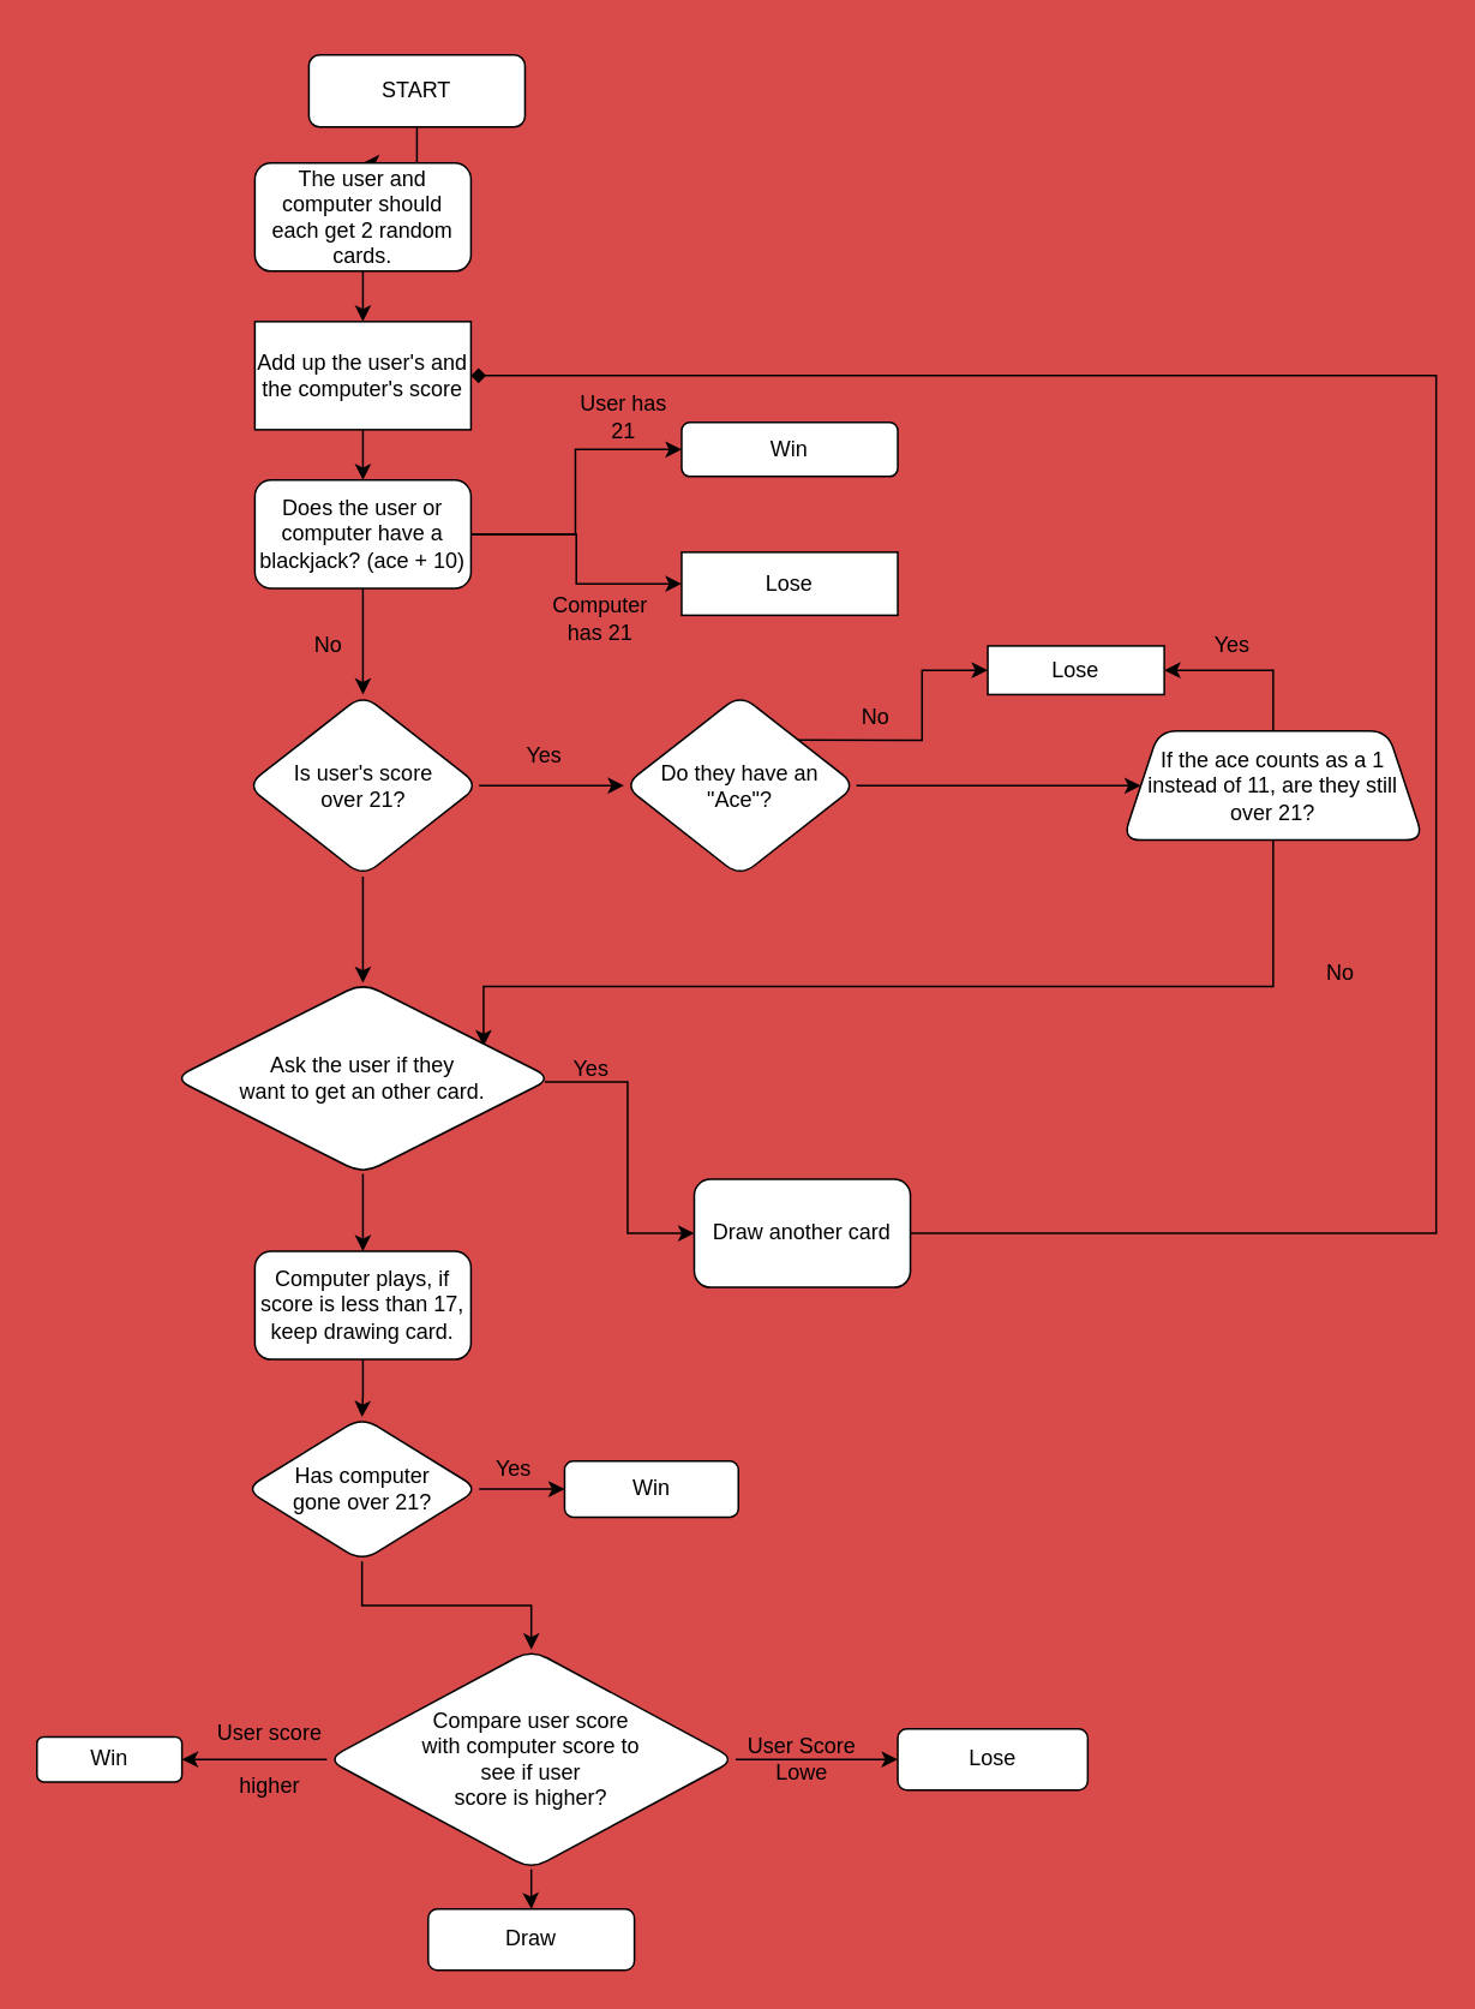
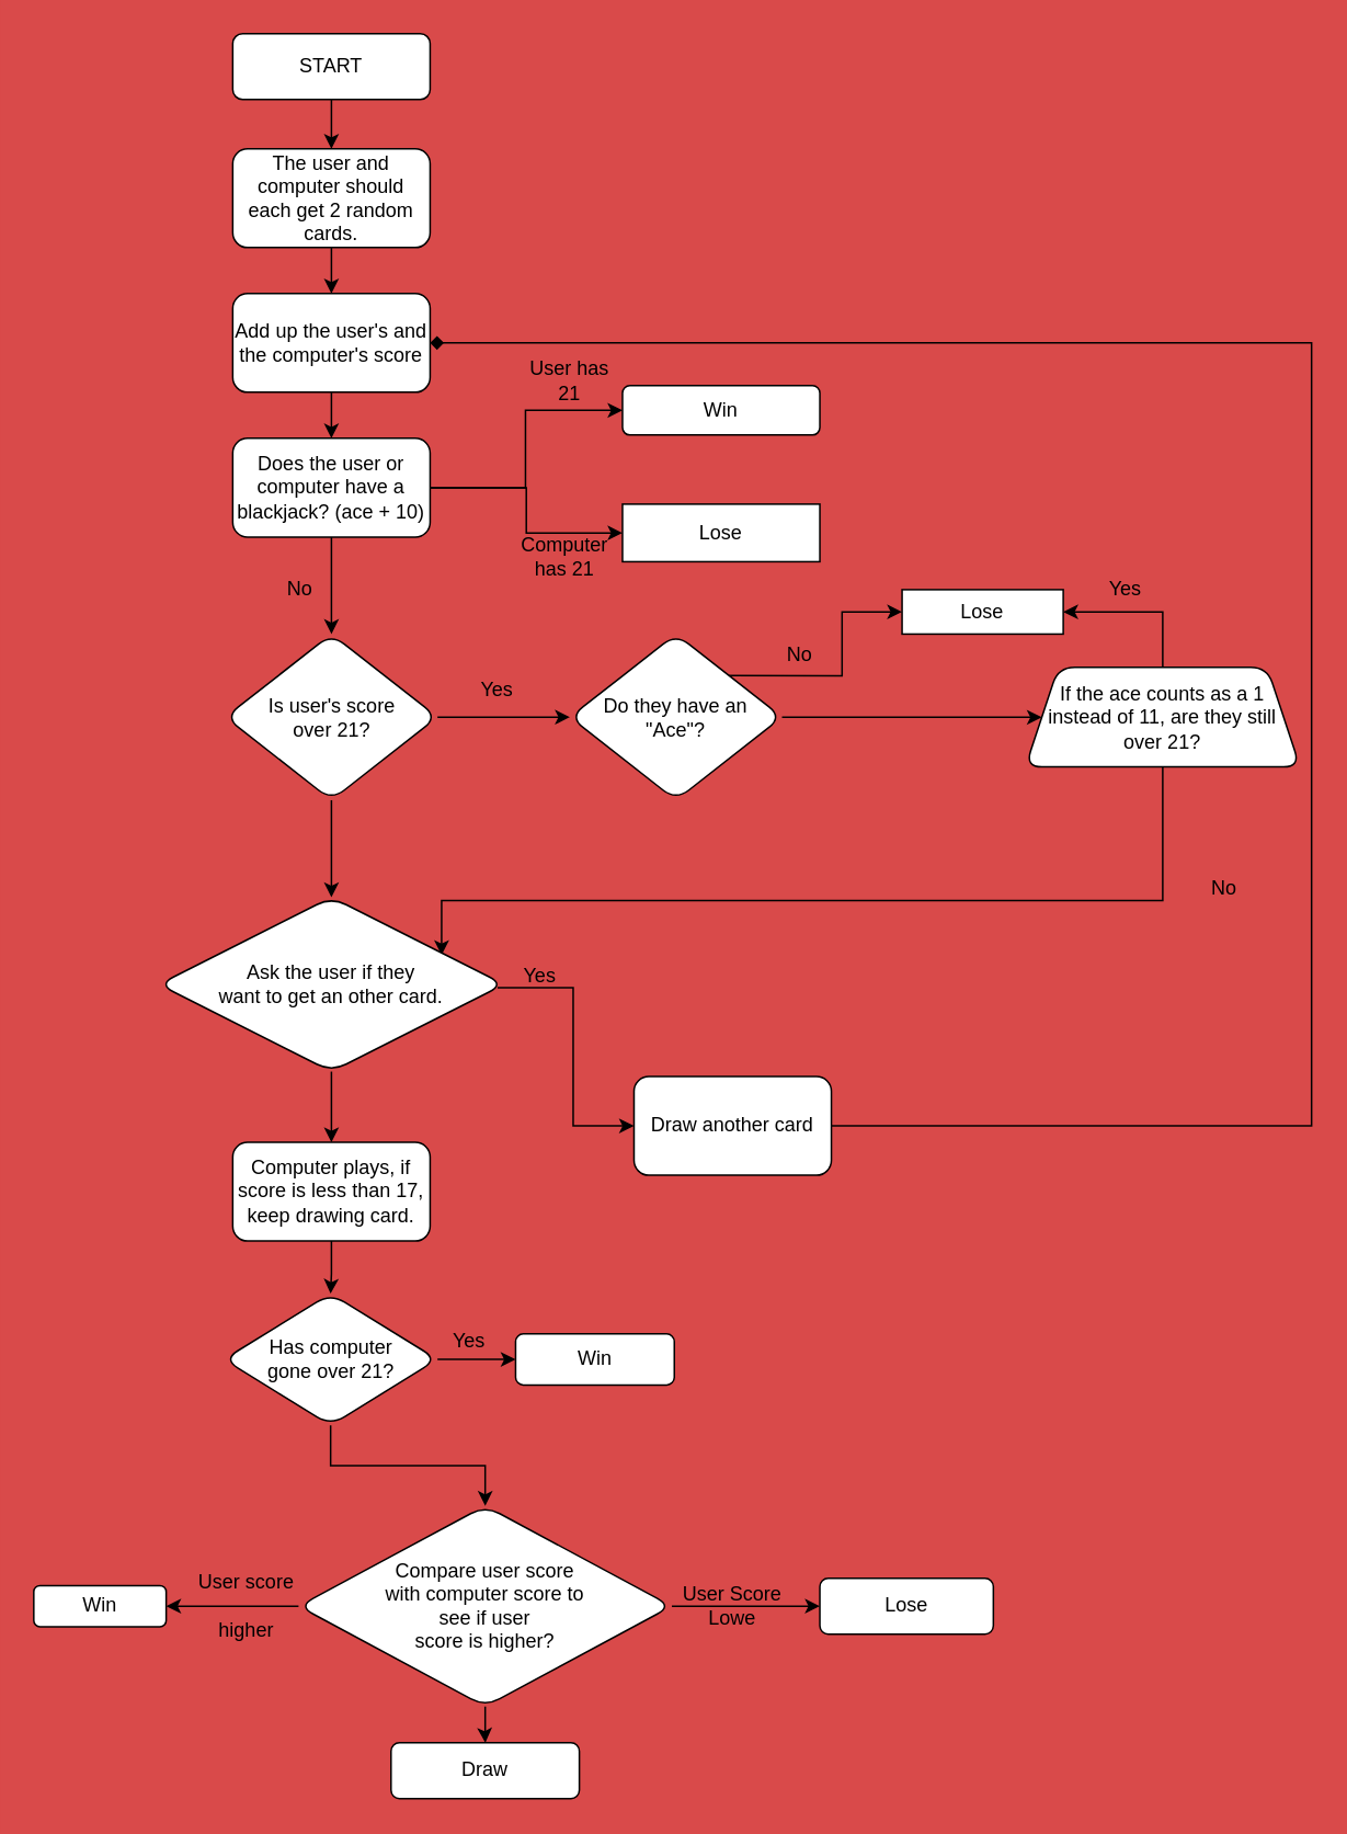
  <mxCell id="0" />
  <mxCell id="1" parent="0" />
  <mxCell id="2" value="" style="edgeStyle=orthogonalEdgeStyle;rounded=0;orthogonalLoop=1;jettySize=auto;html=1;" edge="1" parent="1" source="3" target="5"><mxGeometry relative="1" as="geometry" /></mxCell>
- <mxCell id="3" value="START" style="rounded=1;whiteSpace=wrap;html=1;fontSize=12;glass=0;strokeWidth=1;shadow=0;" parent="1" vertex="1"><mxGeometry x="171" y="30" width="120" height="40" as="geometry" /></mxCell>
+ <mxCell id="3" value="START" style="rounded=1;whiteSpace=wrap;html=1;fontSize=12;glass=0;strokeWidth=1;shadow=0;" parent="1" vertex="1"><mxGeometry x="141" y="20" width="120" height="40" as="geometry" /></mxCell>
  <mxCell id="4" value="" style="edgeStyle=orthogonalEdgeStyle;rounded=0;orthogonalLoop=1;jettySize=auto;html=1;" edge="1" parent="1" source="5" target="7"><mxGeometry relative="1" as="geometry" /></mxCell>
  <mxCell id="5" value="The user and computer should each get 2 random cards." style="rounded=1;whiteSpace=wrap;html=1;glass=0;strokeWidth=1;shadow=0;" vertex="1" parent="1"><mxGeometry x="141" y="90" width="120" height="60" as="geometry" /></mxCell>
  <mxCell id="6" value="" style="edgeStyle=orthogonalEdgeStyle;rounded=0;orthogonalLoop=1;jettySize=auto;html=1;" edge="1" parent="1" source="7" target="11"><mxGeometry relative="1" as="geometry" /></mxCell>
- <mxCell id="7" value="Add up the user's and the computer's score" style="whiteSpace=wrap;html=1;glass=0;strokeWidth=1;shadow=0;rounded=0;" vertex="1" parent="1"><mxGeometry x="141" y="178" width="120" height="60" as="geometry" /></mxCell>
+ <mxCell id="7" value="Add up the user's and the computer's score" style="rounded=1;whiteSpace=wrap;html=1;glass=0;strokeWidth=1;shadow=0;" vertex="1" parent="1"><mxGeometry x="141" y="178" width="120" height="60" as="geometry" /></mxCell>
  <mxCell id="8" value="" style="edgeStyle=orthogonalEdgeStyle;rounded=0;orthogonalLoop=1;jettySize=auto;html=1;" edge="1" parent="1" source="11" target="12"><mxGeometry relative="1" as="geometry"><Array as="points"><mxPoint x="319" y="296" /><mxPoint x="319" y="249" /></Array></mxGeometry></mxCell>
  <mxCell id="9" style="edgeStyle=orthogonalEdgeStyle;rounded=0;orthogonalLoop=1;jettySize=auto;html=1;" edge="1" parent="1" source="11" target="13"><mxGeometry relative="1" as="geometry" /></mxCell>
  <mxCell id="10" value="" style="edgeStyle=orthogonalEdgeStyle;rounded=0;orthogonalLoop=1;jettySize=auto;html=1;" edge="1" parent="1" source="11" target="18"><mxGeometry relative="1" as="geometry" /></mxCell>
  <mxCell id="11" value="Does the user or computer have a blackjack? (ace + 10)" style="rounded=1;whiteSpace=wrap;html=1;glass=0;strokeWidth=1;shadow=0;" vertex="1" parent="1"><mxGeometry x="141" y="266" width="120" height="60" as="geometry" /></mxCell>
  <mxCell id="12" value="Win" style="rounded=1;whiteSpace=wrap;html=1;glass=0;strokeWidth=1;shadow=0;" vertex="1" parent="1"><mxGeometry x="378" y="234" width="120" height="30" as="geometry" /></mxCell>
  <mxCell id="13" value="Lose" style="rounded=0;whiteSpace=wrap;html=1;" vertex="1" parent="1"><mxGeometry x="378" y="306" width="120" height="35" as="geometry" /></mxCell>
  <mxCell id="14" value="User has 21" style="text;html=1;strokeColor=none;fillColor=none;align=center;verticalAlign=middle;whiteSpace=wrap;rounded=0;" vertex="1" parent="1"><mxGeometry x="316" y="216" width="60" height="30" as="geometry" /></mxCell>
- <mxCell id="15" value="Computer has 21" style="text;html=1;strokeColor=none;fillColor=none;align=center;verticalAlign=middle;whiteSpace=wrap;rounded=0;" vertex="1" parent="1"><mxGeometry x="303" y="328" width="60" height="30" as="geometry" /></mxCell>
+ <mxCell id="15" value="Computer has 21" style="text;html=1;strokeColor=none;fillColor=none;align=center;verticalAlign=middle;whiteSpace=wrap;rounded=0;" vertex="1" parent="1"><mxGeometry x="313" y="323" width="60" height="30" as="geometry" /></mxCell>
  <mxCell id="16" value="" style="edgeStyle=orthogonalEdgeStyle;rounded=0;orthogonalLoop=1;jettySize=auto;html=1;" edge="1" parent="1" source="18" target="21"><mxGeometry relative="1" as="geometry" /></mxCell>
  <mxCell id="17" value="" style="edgeStyle=orthogonalEdgeStyle;rounded=0;orthogonalLoop=1;jettySize=auto;html=1;" edge="1" parent="1" source="18" target="32"><mxGeometry relative="1" as="geometry" /></mxCell>
  <mxCell id="18" value="Is user's score &lt;br&gt;over 21?" style="rhombus;whiteSpace=wrap;html=1;rounded=1;glass=0;strokeWidth=1;shadow=0;" vertex="1" parent="1"><mxGeometry x="136.5" y="385" width="129" height="101" as="geometry" /></mxCell>
  <mxCell id="19" value="" style="edgeStyle=orthogonalEdgeStyle;rounded=0;orthogonalLoop=1;jettySize=auto;html=1;" edge="1" parent="1" source="21" target="26"><mxGeometry relative="1" as="geometry" /></mxCell>
  <mxCell id="20" style="edgeStyle=orthogonalEdgeStyle;rounded=0;orthogonalLoop=1;jettySize=auto;html=1;exitX=1;exitY=0;exitDx=0;exitDy=0;" edge="1" parent="1" source="21" target="27"><mxGeometry relative="1" as="geometry" /></mxCell>
  <mxCell id="21" value="Do they have an &lt;br&gt;&quot;Ace&quot;?" style="rhombus;whiteSpace=wrap;html=1;rounded=1;glass=0;strokeWidth=1;shadow=0;" vertex="1" parent="1"><mxGeometry x="346" y="385" width="129" height="101" as="geometry" /></mxCell>
  <mxCell id="22" value="Yes" style="text;html=1;strokeColor=none;fillColor=none;align=center;verticalAlign=middle;whiteSpace=wrap;rounded=0;" vertex="1" parent="1"><mxGeometry x="272" y="403.75" width="60" height="30" as="geometry" /></mxCell>
  <mxCell id="23" value="No" style="text;html=1;strokeColor=none;fillColor=none;align=center;verticalAlign=middle;whiteSpace=wrap;rounded=0;" vertex="1" parent="1"><mxGeometry x="152" y="343.25" width="60" height="30" as="geometry" /></mxCell>
  <mxCell id="24" style="edgeStyle=orthogonalEdgeStyle;rounded=0;orthogonalLoop=1;jettySize=auto;html=1;entryX=1;entryY=0.5;entryDx=0;entryDy=0;" edge="1" parent="1" source="26" target="27"><mxGeometry relative="1" as="geometry" /></mxCell>
  <mxCell id="25" style="edgeStyle=orthogonalEdgeStyle;rounded=0;orthogonalLoop=1;jettySize=auto;html=1;entryX=0.819;entryY=0.332;entryDx=0;entryDy=0;entryPerimeter=0;" edge="1" parent="1" source="26" target="32"><mxGeometry relative="1" as="geometry"><Array as="points"><mxPoint x="707" y="547" /><mxPoint x="268" y="547" /></Array></mxGeometry></mxCell>
  <mxCell id="26" value="If the ace counts as a 1 instead of 11, are they still over 21?" style="shape=trapezoid;perimeter=trapezoidPerimeter;whiteSpace=wrap;html=1;fixedSize=1;rounded=1;glass=0;strokeWidth=1;shadow=0;" vertex="1" parent="1"><mxGeometry x="623" y="405.25" width="167" height="60.5" as="geometry" /></mxCell>
  <mxCell id="27" value="Lose" style="rounded=0;whiteSpace=wrap;html=1;" vertex="1" parent="1"><mxGeometry x="548" y="358" width="98" height="27" as="geometry" /></mxCell>
  <mxCell id="28" value="Yes" style="text;html=1;strokeColor=none;fillColor=none;align=center;verticalAlign=middle;whiteSpace=wrap;rounded=0;" vertex="1" parent="1"><mxGeometry x="654" y="343.25" width="60" height="30" as="geometry" /></mxCell>
  <mxCell id="29" value="No" style="text;html=1;strokeColor=none;fillColor=none;align=center;verticalAlign=middle;whiteSpace=wrap;rounded=0;" vertex="1" parent="1"><mxGeometry x="456" y="383" width="60" height="30" as="geometry" /></mxCell>
  <mxCell id="30" value="" style="edgeStyle=orthogonalEdgeStyle;rounded=0;orthogonalLoop=1;jettySize=auto;html=1;" edge="1" parent="1" source="32" target="35"><mxGeometry relative="1" as="geometry"><Array as="points"><mxPoint x="348" y="600" /><mxPoint x="348" y="684" /></Array></mxGeometry></mxCell>
  <mxCell id="31" value="" style="edgeStyle=orthogonalEdgeStyle;rounded=0;orthogonalLoop=1;jettySize=auto;html=1;" edge="1" parent="1" source="32" target="38"><mxGeometry relative="1" as="geometry" /></mxCell>
  <mxCell id="32" value="Ask the user if they &lt;br&gt;want to get an other card." style="rhombus;whiteSpace=wrap;html=1;rounded=1;glass=0;strokeWidth=1;shadow=0;" vertex="1" parent="1"><mxGeometry x="96" y="545" width="210" height="106" as="geometry" /></mxCell>
  <mxCell id="33" value="No" style="text;html=1;strokeColor=none;fillColor=none;align=center;verticalAlign=middle;whiteSpace=wrap;rounded=0;" vertex="1" parent="1"><mxGeometry x="714" y="525" width="60" height="30" as="geometry" /></mxCell>
  <mxCell id="34" style="edgeStyle=orthogonalEdgeStyle;rounded=0;orthogonalLoop=1;jettySize=auto;html=1;entryX=1;entryY=0.5;entryDx=0;entryDy=0;endArrow=diamond;" edge="1" parent="1" source="35" target="7"><mxGeometry relative="1" as="geometry"><Array as="points"><mxPoint x="797" y="684" /><mxPoint x="797" y="208" /></Array></mxGeometry></mxCell>
  <mxCell id="35" value="Draw another card" style="whiteSpace=wrap;html=1;rounded=1;glass=0;strokeWidth=1;shadow=0;" vertex="1" parent="1"><mxGeometry x="385" y="654" width="120" height="60" as="geometry" /></mxCell>
  <mxCell id="36" value="Yes" style="text;html=1;strokeColor=none;fillColor=none;align=center;verticalAlign=middle;whiteSpace=wrap;rounded=0;" vertex="1" parent="1"><mxGeometry x="298" y="578" width="60" height="30" as="geometry" /></mxCell>
  <mxCell id="37" value="" style="edgeStyle=orthogonalEdgeStyle;rounded=0;orthogonalLoop=1;jettySize=auto;html=1;" edge="1" parent="1" source="38" target="41"><mxGeometry relative="1" as="geometry" /></mxCell>
  <mxCell id="38" value="Computer plays, if score is less than 17, keep drawing card." style="whiteSpace=wrap;html=1;rounded=1;glass=0;strokeWidth=1;shadow=0;" vertex="1" parent="1"><mxGeometry x="141" y="694" width="120" height="60" as="geometry" /></mxCell>
  <mxCell id="39" value="" style="edgeStyle=orthogonalEdgeStyle;rounded=0;orthogonalLoop=1;jettySize=auto;html=1;" edge="1" parent="1" source="41" target="42"><mxGeometry relative="1" as="geometry" /></mxCell>
  <mxCell id="40" value="" style="edgeStyle=orthogonalEdgeStyle;rounded=0;orthogonalLoop=1;jettySize=auto;html=1;" edge="1" parent="1" source="41" target="47"><mxGeometry relative="1" as="geometry" /></mxCell>
  <mxCell id="41" value="Has computer &lt;br&gt;gone over 21?" style="rhombus;whiteSpace=wrap;html=1;rounded=1;glass=0;strokeWidth=1;shadow=0;" vertex="1" parent="1"><mxGeometry x="135.5" y="786" width="130" height="80" as="geometry" /></mxCell>
  <mxCell id="42" value="Win" style="whiteSpace=wrap;html=1;rounded=1;glass=0;strokeWidth=1;shadow=0;" vertex="1" parent="1"><mxGeometry x="313" y="810.5" width="96.5" height="31" as="geometry" /></mxCell>
  <mxCell id="43" value="Yes" style="text;html=1;strokeColor=none;fillColor=none;align=center;verticalAlign=middle;whiteSpace=wrap;rounded=0;" vertex="1" parent="1"><mxGeometry x="254.5" y="800" width="60" height="30" as="geometry" /></mxCell>
  <mxCell id="44" value="" style="edgeStyle=orthogonalEdgeStyle;rounded=0;orthogonalLoop=1;jettySize=auto;html=1;" edge="1" parent="1" source="47" target="48"><mxGeometry relative="1" as="geometry" /></mxCell>
  <mxCell id="45" value="" style="edgeStyle=orthogonalEdgeStyle;rounded=0;orthogonalLoop=1;jettySize=auto;html=1;" edge="1" parent="1" source="47" target="49"><mxGeometry relative="1" as="geometry" /></mxCell>
  <mxCell id="46" value="" style="edgeStyle=orthogonalEdgeStyle;rounded=0;orthogonalLoop=1;jettySize=auto;html=1;" edge="1" parent="1" source="47" target="51"><mxGeometry relative="1" as="geometry" /></mxCell>
  <mxCell id="47" value="Compare user score &lt;br&gt;with computer score to &lt;br&gt;see if user &lt;br&gt;score is higher?" style="rhombus;whiteSpace=wrap;html=1;rounded=1;glass=0;strokeWidth=1;shadow=0;" vertex="1" parent="1"><mxGeometry x="181" y="915" width="227" height="122" as="geometry" /></mxCell>
  <mxCell id="48" value="Draw" style="whiteSpace=wrap;html=1;rounded=1;glass=0;strokeWidth=1;shadow=0;" vertex="1" parent="1"><mxGeometry x="237.25" y="1059" width="114.5" height="34" as="geometry" /></mxCell>
  <mxCell id="49" value="Lose" style="whiteSpace=wrap;html=1;rounded=1;glass=0;strokeWidth=1;shadow=0;" vertex="1" parent="1"><mxGeometry x="498" y="959" width="105.5" height="34" as="geometry" /></mxCell>
  <mxCell id="50" value="User Score&lt;br&gt;Lowe" style="text;html=1;strokeColor=none;fillColor=none;align=center;verticalAlign=middle;whiteSpace=wrap;rounded=0;" vertex="1" parent="1"><mxGeometry x="406" y="961" width="78" height="30" as="geometry" /></mxCell>
  <mxCell id="51" value="Win" style="whiteSpace=wrap;html=1;rounded=1;glass=0;strokeWidth=1;shadow=0;" vertex="1" parent="1"><mxGeometry x="20" y="963.5" width="80.5" height="25" as="geometry" /></mxCell>
  <mxCell id="52" value="User score &lt;br&gt;&lt;br&gt;higher" style="text;html=1;strokeColor=none;fillColor=none;align=center;verticalAlign=middle;whiteSpace=wrap;rounded=0;" vertex="1" parent="1"><mxGeometry x="87" y="948" width="125" height="56" as="geometry" /></mxCell>
